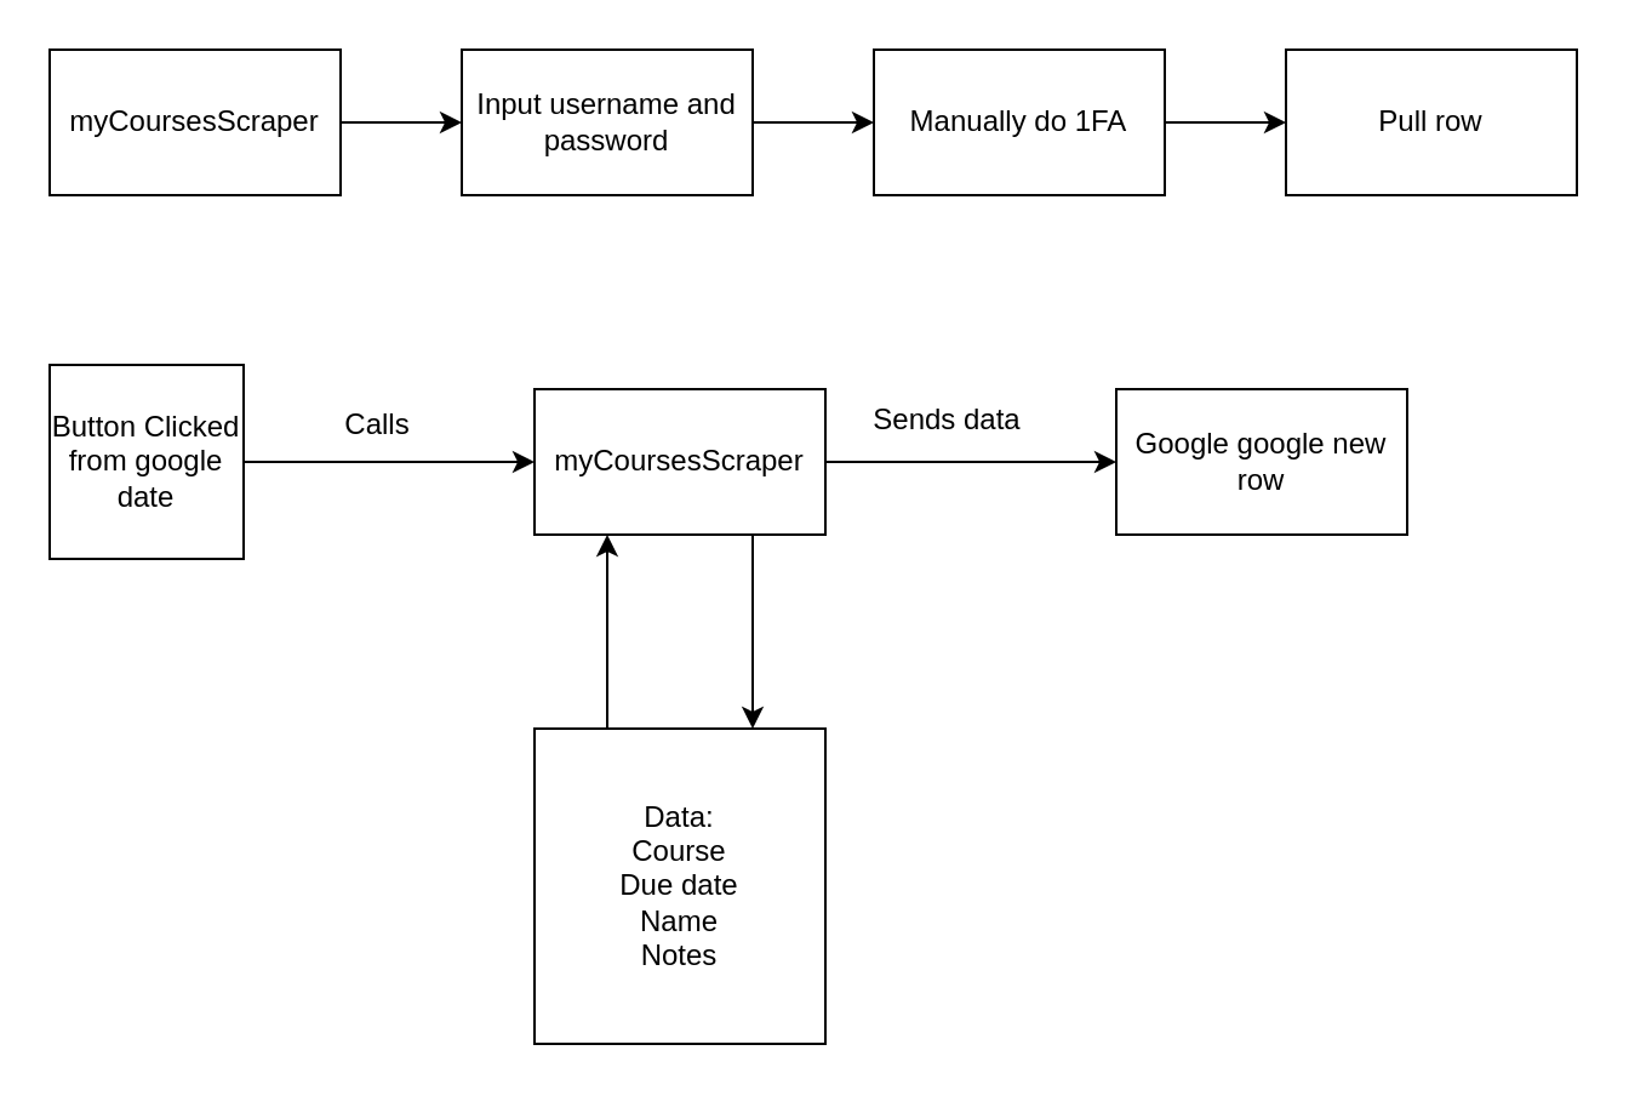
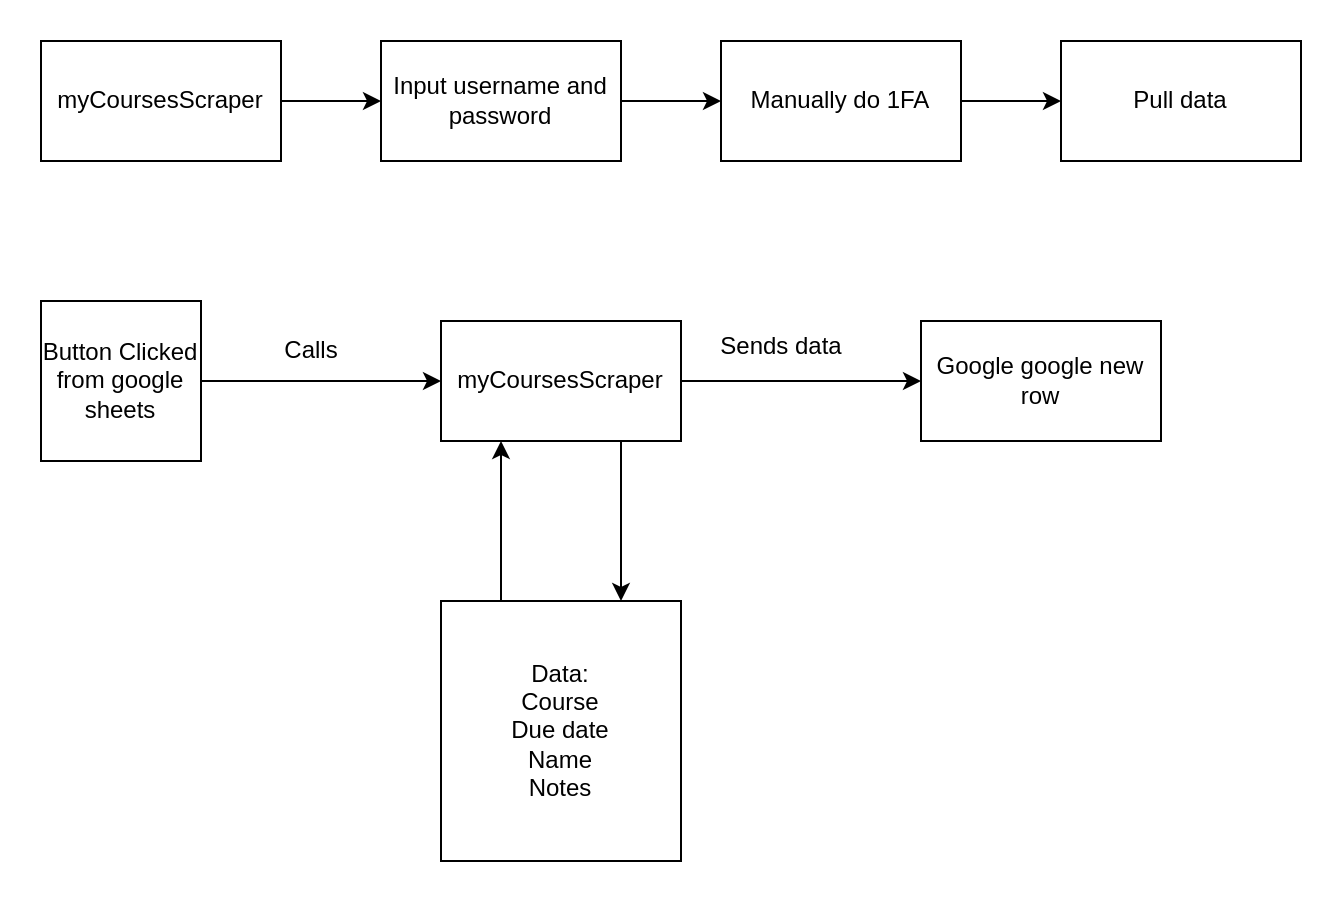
  <mxCell id="0" />
  <mxCell id="1" parent="0" />
  <mxCell id="2" style="edgeStyle=none;html=1;exitX=1;exitY=0.5;exitDx=0;exitDy=0;entryX=0;entryY=0.5;entryDx=0;entryDy=0;" parent="1" source="3" target="6" edge="1"><mxGeometry relative="1" as="geometry" /></mxCell>
- <mxCell id="3" value="Button Clicked from google date" style="whiteSpace=wrap;html=1;aspect=fixed;" parent="1" vertex="1"><mxGeometry x="20" y="150" width="80" height="80" as="geometry" /></mxCell>
+ <mxCell id="3" value="Button Clicked from google sheets" style="whiteSpace=wrap;html=1;aspect=fixed;" parent="1" vertex="1"><mxGeometry x="20" y="150" width="80" height="80" as="geometry" /></mxCell>
  <mxCell id="4" style="edgeStyle=none;html=1;exitX=0.75;exitY=1;exitDx=0;exitDy=0;entryX=0.75;entryY=0;entryDx=0;entryDy=0;" parent="1" source="6" target="8" edge="1"><mxGeometry relative="1" as="geometry" /></mxCell>
  <mxCell id="5" style="edgeStyle=none;html=1;exitX=1;exitY=0.5;exitDx=0;exitDy=0;" parent="1" source="6" target="9" edge="1"><mxGeometry relative="1" as="geometry" /></mxCell>
  <mxCell id="6" value="myCoursesScraper" style="whiteSpace=wrap;html=1;" parent="1" vertex="1"><mxGeometry x="220" y="160" width="120" height="60" as="geometry" /></mxCell>
  <mxCell id="7" style="edgeStyle=none;html=1;exitX=0.25;exitY=0;exitDx=0;exitDy=0;entryX=0.25;entryY=1;entryDx=0;entryDy=0;" parent="1" source="8" target="6" edge="1"><mxGeometry relative="1" as="geometry" /></mxCell>
  <mxCell id="8" value="Data:&lt;div&gt;Course&lt;/div&gt;&lt;div&gt;Due date&lt;/div&gt;&lt;div&gt;Name&lt;/div&gt;&lt;div&gt;Notes&lt;/div&gt;" style="whiteSpace=wrap;html=1;" parent="1" vertex="1"><mxGeometry x="220" y="300" width="120" height="130" as="geometry" /></mxCell>
  <mxCell id="9" value="Google google new row" style="whiteSpace=wrap;html=1;" parent="1" vertex="1"><mxGeometry x="460" y="160" width="120" height="60" as="geometry" /></mxCell>
  <mxCell id="10" style="edgeStyle=none;html=1;exitX=1;exitY=0.5;exitDx=0;exitDy=0;entryX=0;entryY=0.5;entryDx=0;entryDy=0;" parent="1" source="11" target="13" edge="1"><mxGeometry relative="1" as="geometry" /></mxCell>
  <mxCell id="11" value="myCoursesScraper" style="whiteSpace=wrap;html=1;" parent="1" vertex="1"><mxGeometry x="20" y="20" width="120" height="60" as="geometry" /></mxCell>
  <mxCell id="12" style="edgeStyle=none;html=1;exitX=1;exitY=0.5;exitDx=0;exitDy=0;entryX=0;entryY=0.5;entryDx=0;entryDy=0;" parent="1" source="13" target="15" edge="1"><mxGeometry relative="1" as="geometry" /></mxCell>
  <mxCell id="13" value="Input username and password" style="whiteSpace=wrap;html=1;" parent="1" vertex="1"><mxGeometry x="190" y="20" width="120" height="60" as="geometry" /></mxCell>
  <mxCell id="14" style="edgeStyle=none;html=1;exitX=1;exitY=0.5;exitDx=0;exitDy=0;entryX=0;entryY=0.5;entryDx=0;entryDy=0;" parent="1" source="15" target="16" edge="1"><mxGeometry relative="1" as="geometry" /></mxCell>
  <mxCell id="15" value="Manually do 1FA" style="whiteSpace=wrap;html=1;" parent="1" vertex="1"><mxGeometry x="360" y="20" width="120" height="60" as="geometry" /></mxCell>
- <mxCell id="16" value="Pull row" style="whiteSpace=wrap;html=1;" parent="1" vertex="1"><mxGeometry x="530" y="20" width="120" height="60" as="geometry" /></mxCell>
+ <mxCell id="16" value="Pull data" style="whiteSpace=wrap;html=1;" parent="1" vertex="1"><mxGeometry x="530" y="20" width="120" height="60" as="geometry" /></mxCell>
  <mxCell id="17" value="Calls" style="text;html=1;align=center;verticalAlign=middle;resizable=0;points=[];autosize=1;strokeColor=none;fillColor=none;" parent="1" vertex="1"><mxGeometry x="130" y="160" width="50" height="30" as="geometry" /></mxCell>
  <mxCell id="18" value="Sends data" style="text;html=1;align=center;verticalAlign=middle;resizable=0;points=[];autosize=1;strokeColor=none;fillColor=none;" parent="1" vertex="1"><mxGeometry x="350" y="158" width="80" height="30" as="geometry" /></mxCell>
